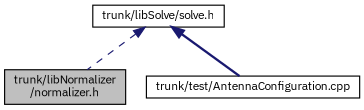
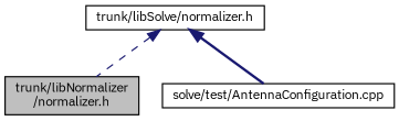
  digraph {
    fontname="IBM Plex Sans"
    node [color=black fillcolor=white fontname="IBM Plex Sans" fontsize=10 shape=record style=filled]
    edge [color=midnightblue dir=back fontname="IBM Plex Sans" fontsize=10 labelfontname=Helvetica labelfontsize=10]
    n1 [fillcolor=grey75 fontcolor=black height=0.2 label="trunk/libNormalizer\l/normalizer.h" width=0.4]
-   n2 [height=0.2 label="trunk/libSolve/solve.h" width=0.4]
-   n3 [height=0.2 label="trunk/test/AntennaConfiguration.cpp" width=0.4]
+   n2 [height=0.2 label="trunk/libSolve/normalizer.h" width=0.4]
+   n3 [height=0.2 label="solve/test/AntennaConfiguration.cpp" width=0.4]
    n2 -> n1 [style=dashed]
    n2 -> n3 [style=bold]
  }
